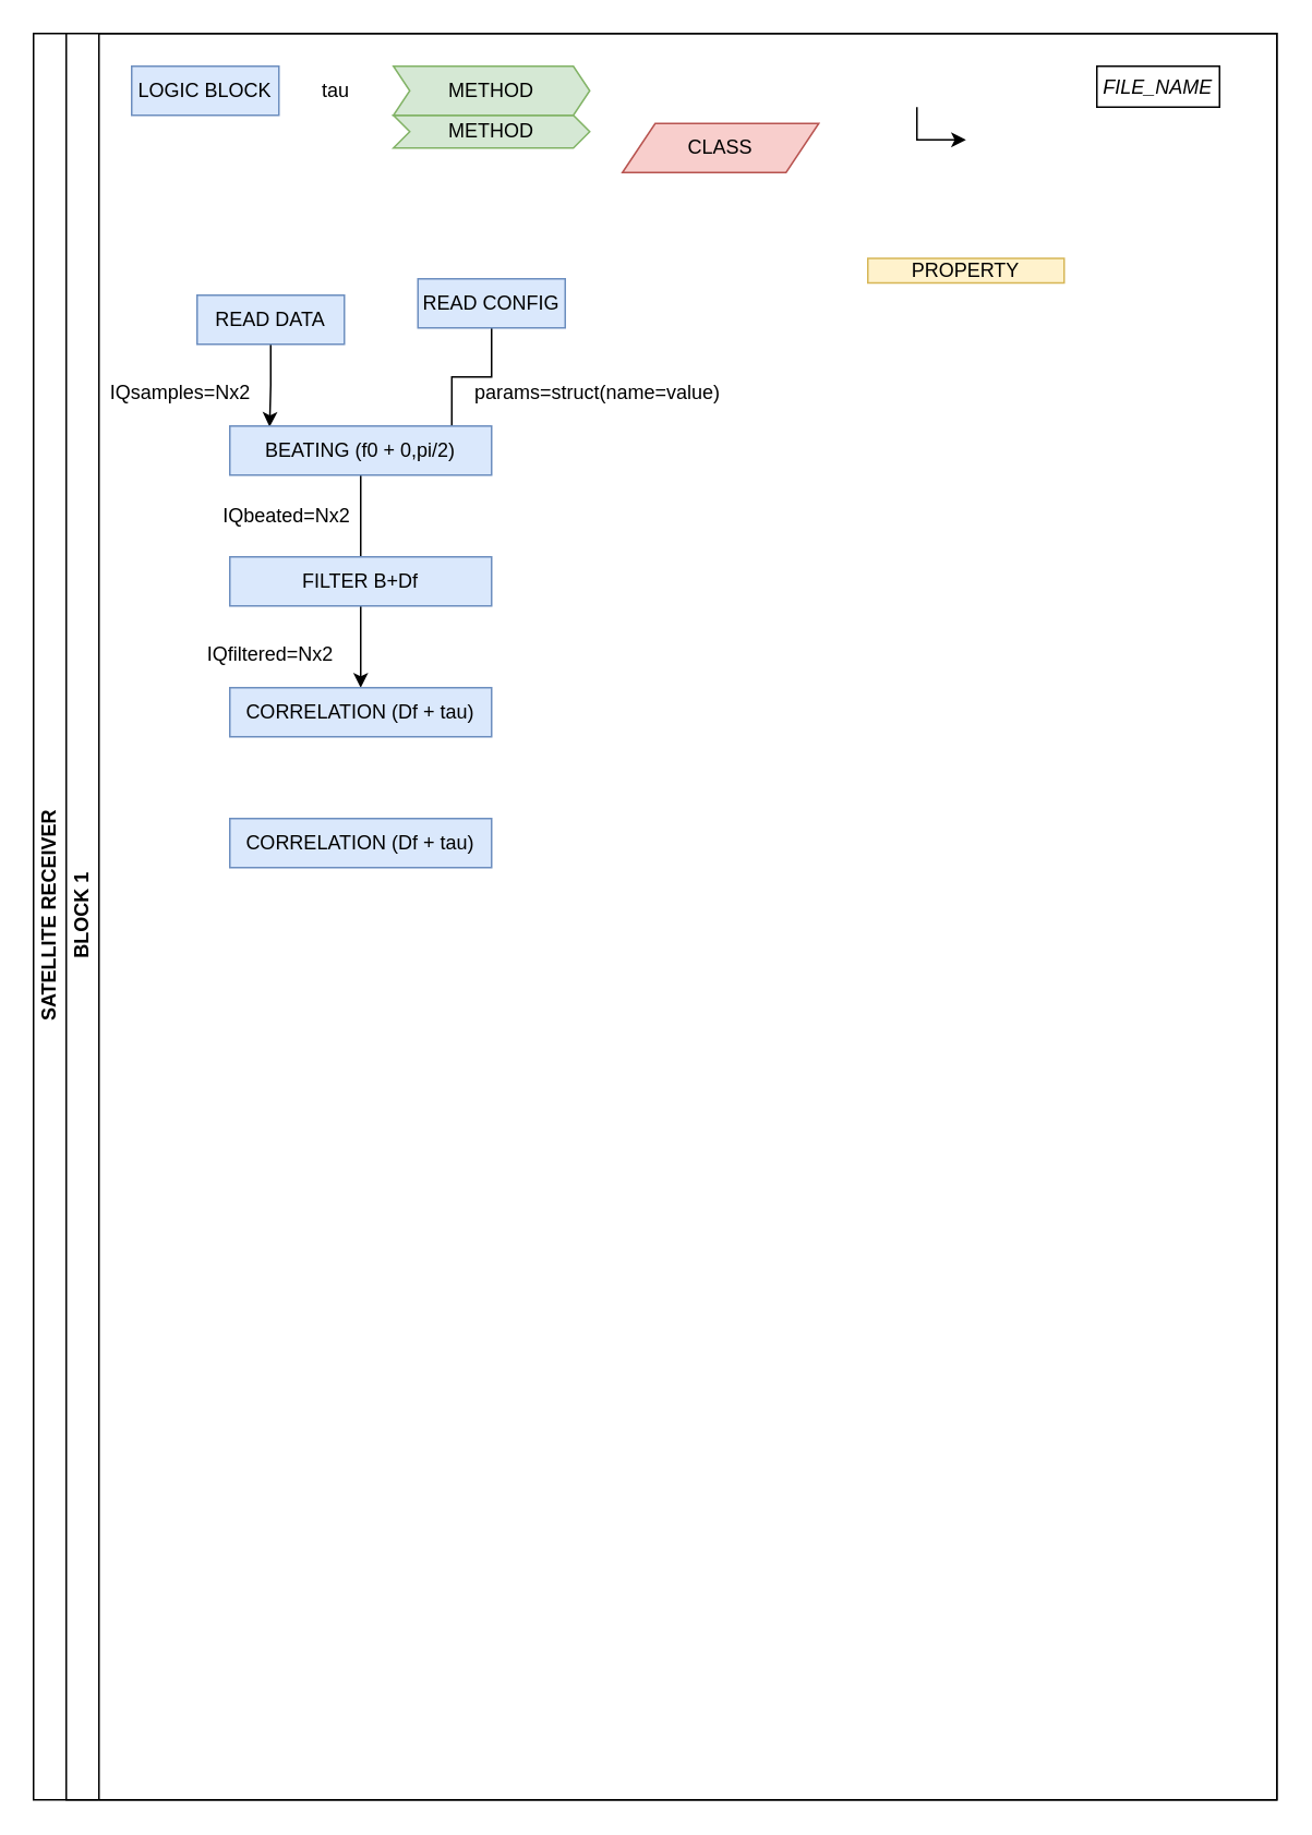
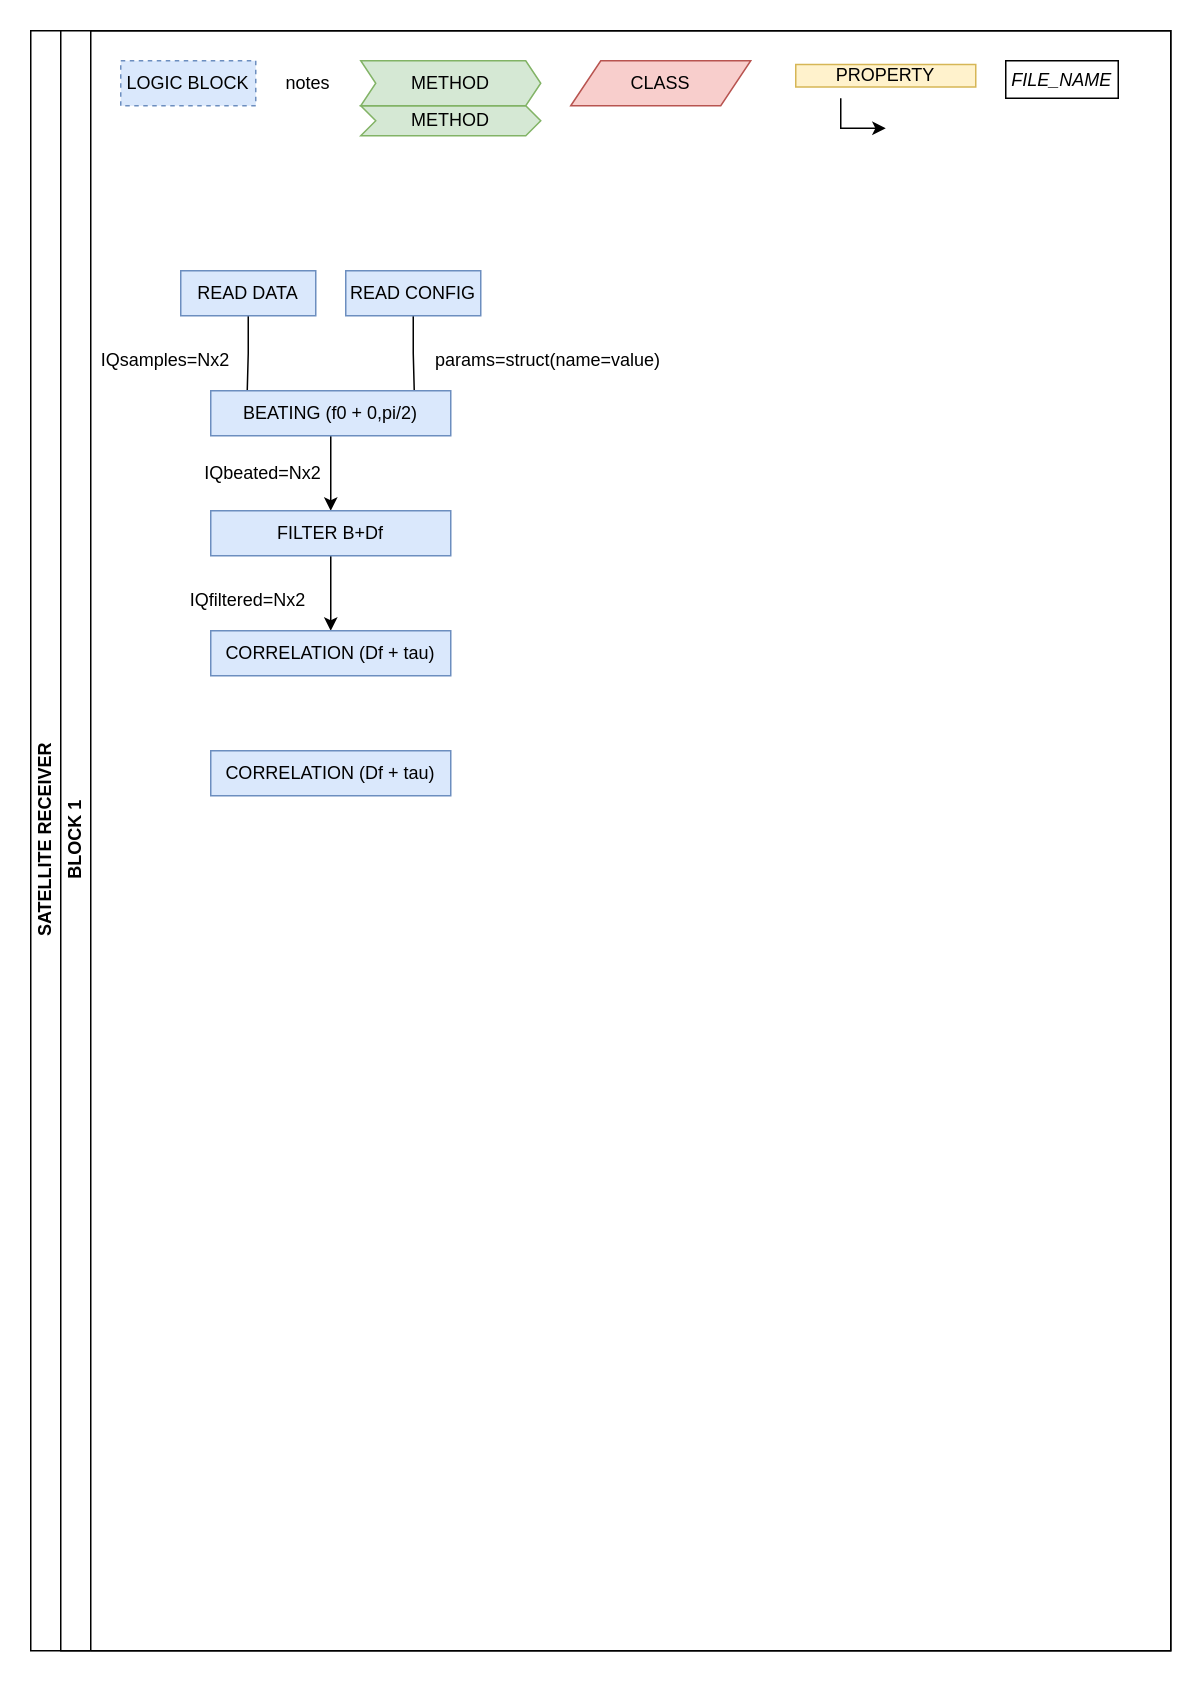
  <mxCell id="0" />
  <mxCell id="1" parent="0" />
  <mxCell id="2" value="SATELLITE RECEIVER" style="swimlane;html=1;childLayout=stackLayout;resizeParent=1;resizeParentMax=0;horizontal=0;startSize=20;horizontalStack=0;" parent="1" vertex="1"><mxGeometry x="20" y="20" width="760" height="1080" as="geometry" /></mxCell>
  <mxCell id="3" value="BLOCK 1" style="swimlane;html=1;startSize=20;horizontal=0;" parent="2" vertex="1"><mxGeometry x="20" width="740" height="1080" as="geometry" /></mxCell>
- <mxCell id="4" value="LOGIC BLOCK" style="rounded=0;whiteSpace=wrap;html=1;fontFamily=Helvetica;fontSize=12;align=center;fillColor=#dae8fc;strokeColor=#6c8ebf;" parent="3" vertex="1"><mxGeometry x="40" y="20" width="90" height="30" as="geometry" /></mxCell>
- <mxCell id="5" value="tau" style="text;html=1;strokeColor=none;fillColor=none;align=center;verticalAlign=middle;whiteSpace=wrap;rounded=0;" parent="3" vertex="1"><mxGeometry x="130" y="25" width="70" height="20" as="geometry" /></mxCell>
+ <mxCell id="4" value="LOGIC BLOCK" style="rounded=0;whiteSpace=wrap;html=1;fontFamily=Helvetica;fontSize=12;align=center;fillColor=#dae8fc;strokeColor=#6c8ebf;dashed=1;" parent="3" vertex="1"><mxGeometry x="40" y="20" width="90" height="30" as="geometry" /></mxCell>
+ <mxCell id="5" value="notes" style="text;html=1;strokeColor=none;fillColor=none;align=center;verticalAlign=middle;whiteSpace=wrap;rounded=0;" parent="3" vertex="1"><mxGeometry x="130" y="25" width="70" height="20" as="geometry" /></mxCell>
  <mxCell id="6" value="&lt;i&gt;FILE_NAME&lt;/i&gt;" style="rounded=0;whiteSpace=wrap;html=1;fontFamily=Helvetica;fontSize=12;fontColor=#000000;align=center;" parent="3" vertex="1"><mxGeometry x="630" y="20" width="75" height="25" as="geometry" /></mxCell>
  <mxCell id="7" value="METHOD" style="shape=step;perimeter=stepPerimeter;whiteSpace=wrap;html=1;fixedSize=1;size=10;fillColor=#d5e8d4;strokeColor=#82b366;" parent="3" vertex="1"><mxGeometry x="200" y="50" width="120" height="20" as="geometry" /></mxCell>
  <mxCell id="8" value="METHOD" style="shape=step;perimeter=stepPerimeter;whiteSpace=wrap;html=1;fixedSize=1;size=10;fillColor=#d5e8d4;strokeColor=#82b366;" parent="3" vertex="1"><mxGeometry x="200" y="20" width="120" height="30" as="geometry" /></mxCell>
- <mxCell id="9" value="PROPERTY" style="rounded=0;whiteSpace=wrap;html=1;fillColor=#fff2cc;strokeColor=#d6b656;" parent="3" vertex="1"><mxGeometry x="490" y="137.5" width="120" height="15" as="geometry" /></mxCell>
- <mxCell id="10" value="CLASS" style="shape=parallelogram;perimeter=parallelogramPerimeter;whiteSpace=wrap;html=1;fixedSize=1;rounded=0;fillColor=#f8cecc;strokeColor=#b85450;" parent="3" vertex="1"><mxGeometry x="340" y="55" width="120" height="30" as="geometry" /></mxCell>
+ <mxCell id="9" value="PROPERTY" style="rounded=0;whiteSpace=wrap;html=1;fillColor=#fff2cc;strokeColor=#d6b656;" parent="3" vertex="1"><mxGeometry x="490" y="22.5" width="120" height="15" as="geometry" /></mxCell>
+ <mxCell id="10" value="CLASS" style="shape=parallelogram;perimeter=parallelogramPerimeter;whiteSpace=wrap;html=1;fixedSize=1;rounded=0;fillColor=#f8cecc;strokeColor=#b85450;" parent="3" vertex="1"><mxGeometry x="340" y="20" width="120" height="30" as="geometry" /></mxCell>
  <mxCell id="11" style="edgeStyle=orthogonalEdgeStyle;rounded=0;orthogonalLoop=1;jettySize=auto;html=1;" parent="3" edge="1"><mxGeometry relative="1" as="geometry"><mxPoint x="550" y="65" as="targetPoint" /><mxPoint x="520" y="45" as="sourcePoint" /><Array as="points"><mxPoint x="520" y="65" /></Array></mxGeometry></mxCell>
- <mxCell id="12" value="" style="edgeStyle=orthogonalEdgeStyle;rounded=0;orthogonalLoop=1;jettySize=auto;html=1;entryX=0.152;entryY=0.017;entryDx=0;entryDy=0;entryPerimeter=0;" edge="1" parent="3" source="13" target="17"><mxGeometry relative="1" as="geometry" /></mxCell>
+ <mxCell id="12" value="" style="edgeStyle=orthogonalEdgeStyle;rounded=0;orthogonalLoop=1;jettySize=auto;html=1;entryX=0.152;entryY=0.017;entryDx=0;entryDy=0;entryPerimeter=0;endArrow=none;" edge="1" parent="3" source="13" target="17"><mxGeometry relative="1" as="geometry" /></mxCell>
  <mxCell id="13" value="READ DATA" style="rounded=0;whiteSpace=wrap;html=1;fontFamily=Helvetica;fontSize=12;align=center;fillColor=#dae8fc;strokeColor=#6c8ebf;" vertex="1" parent="3"><mxGeometry x="80" y="160" width="90" height="30" as="geometry" /></mxCell>
  <mxCell id="14" value="" style="edgeStyle=orthogonalEdgeStyle;rounded=0;orthogonalLoop=1;jettySize=auto;html=1;entryX=0.848;entryY=0.017;entryDx=0;entryDy=0;entryPerimeter=0;endArrow=none;" edge="1" parent="3" source="15" target="17"><mxGeometry relative="1" as="geometry" /></mxCell>
- <mxCell id="15" value="READ CONFIG" style="rounded=0;whiteSpace=wrap;html=1;fontFamily=Helvetica;fontSize=12;align=center;fillColor=#dae8fc;strokeColor=#6c8ebf;" vertex="1" parent="3"><mxGeometry x="215" y="150" width="90" height="30" as="geometry" /></mxCell>
- <mxCell id="16" value="" style="edgeStyle=orthogonalEdgeStyle;rounded=0;orthogonalLoop=1;jettySize=auto;html=1;endArrow=none;" edge="1" parent="3" source="17" target="19"><mxGeometry relative="1" as="geometry" /></mxCell>
+ <mxCell id="15" value="READ CONFIG" style="rounded=0;whiteSpace=wrap;html=1;fontFamily=Helvetica;fontSize=12;align=center;fillColor=#dae8fc;strokeColor=#6c8ebf;" vertex="1" parent="3"><mxGeometry x="190" y="160" width="90" height="30" as="geometry" /></mxCell>
+ <mxCell id="16" value="" style="edgeStyle=orthogonalEdgeStyle;rounded=0;orthogonalLoop=1;jettySize=auto;html=1;" edge="1" parent="3" source="17" target="19"><mxGeometry relative="1" as="geometry" /></mxCell>
  <mxCell id="17" value="BEATING (f0 + 0,pi/2)" style="rounded=0;whiteSpace=wrap;html=1;fontFamily=Helvetica;fontSize=12;align=center;fillColor=#dae8fc;strokeColor=#6c8ebf;" vertex="1" parent="3"><mxGeometry x="100" y="240" width="160" height="30" as="geometry" /></mxCell>
  <mxCell id="18" value="" style="edgeStyle=orthogonalEdgeStyle;rounded=0;orthogonalLoop=1;jettySize=auto;html=1;" edge="1" parent="3" source="19" target="20"><mxGeometry relative="1" as="geometry" /></mxCell>
  <mxCell id="19" value="FILTER B+Df" style="rounded=0;whiteSpace=wrap;html=1;fontFamily=Helvetica;fontSize=12;align=center;fillColor=#dae8fc;strokeColor=#6c8ebf;" vertex="1" parent="3"><mxGeometry x="100" y="320" width="160" height="30" as="geometry" /></mxCell>
  <mxCell id="20" value="CORRELATION (Df + tau)" style="rounded=0;whiteSpace=wrap;html=1;fontFamily=Helvetica;fontSize=12;align=center;fillColor=#dae8fc;strokeColor=#6c8ebf;" vertex="1" parent="3"><mxGeometry x="100" y="400" width="160" height="30" as="geometry" /></mxCell>
  <mxCell id="21" value="params=struct(name=value)" style="text;html=1;strokeColor=none;fillColor=none;align=center;verticalAlign=middle;whiteSpace=wrap;rounded=0;" vertex="1" parent="3"><mxGeometry x="250" y="210" width="150" height="20" as="geometry" /></mxCell>
  <mxCell id="22" value="IQsamples=Nx2" style="text;html=1;strokeColor=none;fillColor=none;align=center;verticalAlign=middle;whiteSpace=wrap;rounded=0;" vertex="1" parent="3"><mxGeometry x="30" y="210" width="80" height="20" as="geometry" /></mxCell>
  <mxCell id="23" value="IQbeated=Nx2" style="text;html=1;strokeColor=none;fillColor=none;align=center;verticalAlign=middle;whiteSpace=wrap;rounded=0;" vertex="1" parent="3"><mxGeometry x="95" y="285" width="80" height="20" as="geometry" /></mxCell>
  <mxCell id="24" value="IQfiltered=Nx2" style="text;html=1;strokeColor=none;fillColor=none;align=center;verticalAlign=middle;whiteSpace=wrap;rounded=0;" vertex="1" parent="3"><mxGeometry x="85" y="370" width="80" height="20" as="geometry" /></mxCell>
  <mxCell id="25" value="CORRELATION (Df + tau)" style="rounded=0;whiteSpace=wrap;html=1;fontFamily=Helvetica;fontSize=12;align=center;fillColor=#dae8fc;strokeColor=#6c8ebf;" vertex="1" parent="3"><mxGeometry x="100" y="480" width="160" height="30" as="geometry" /></mxCell>
